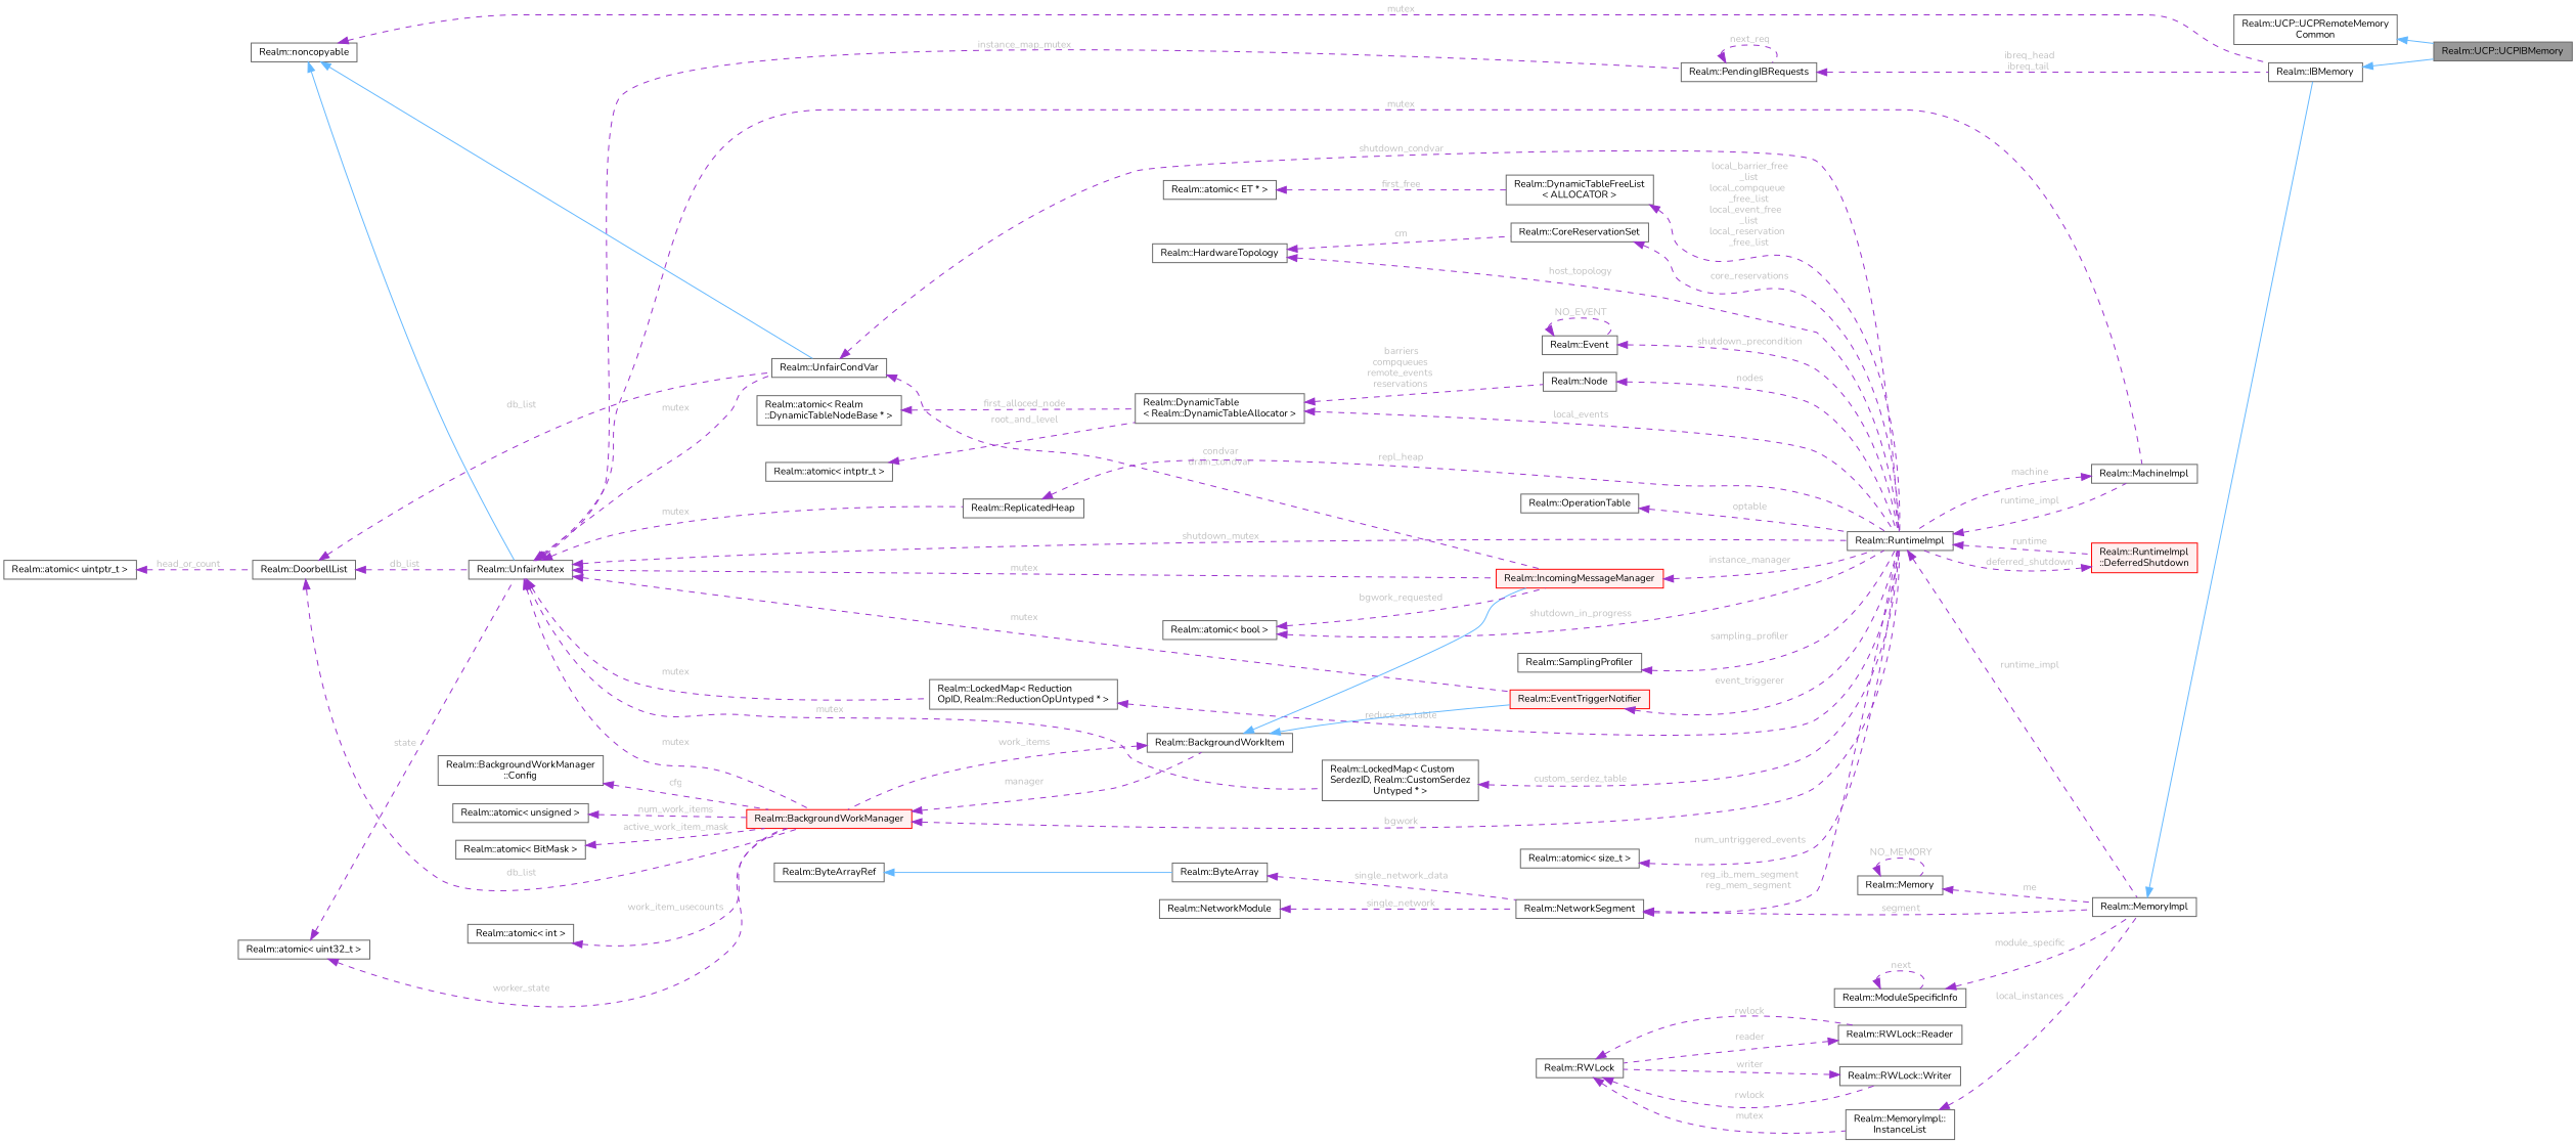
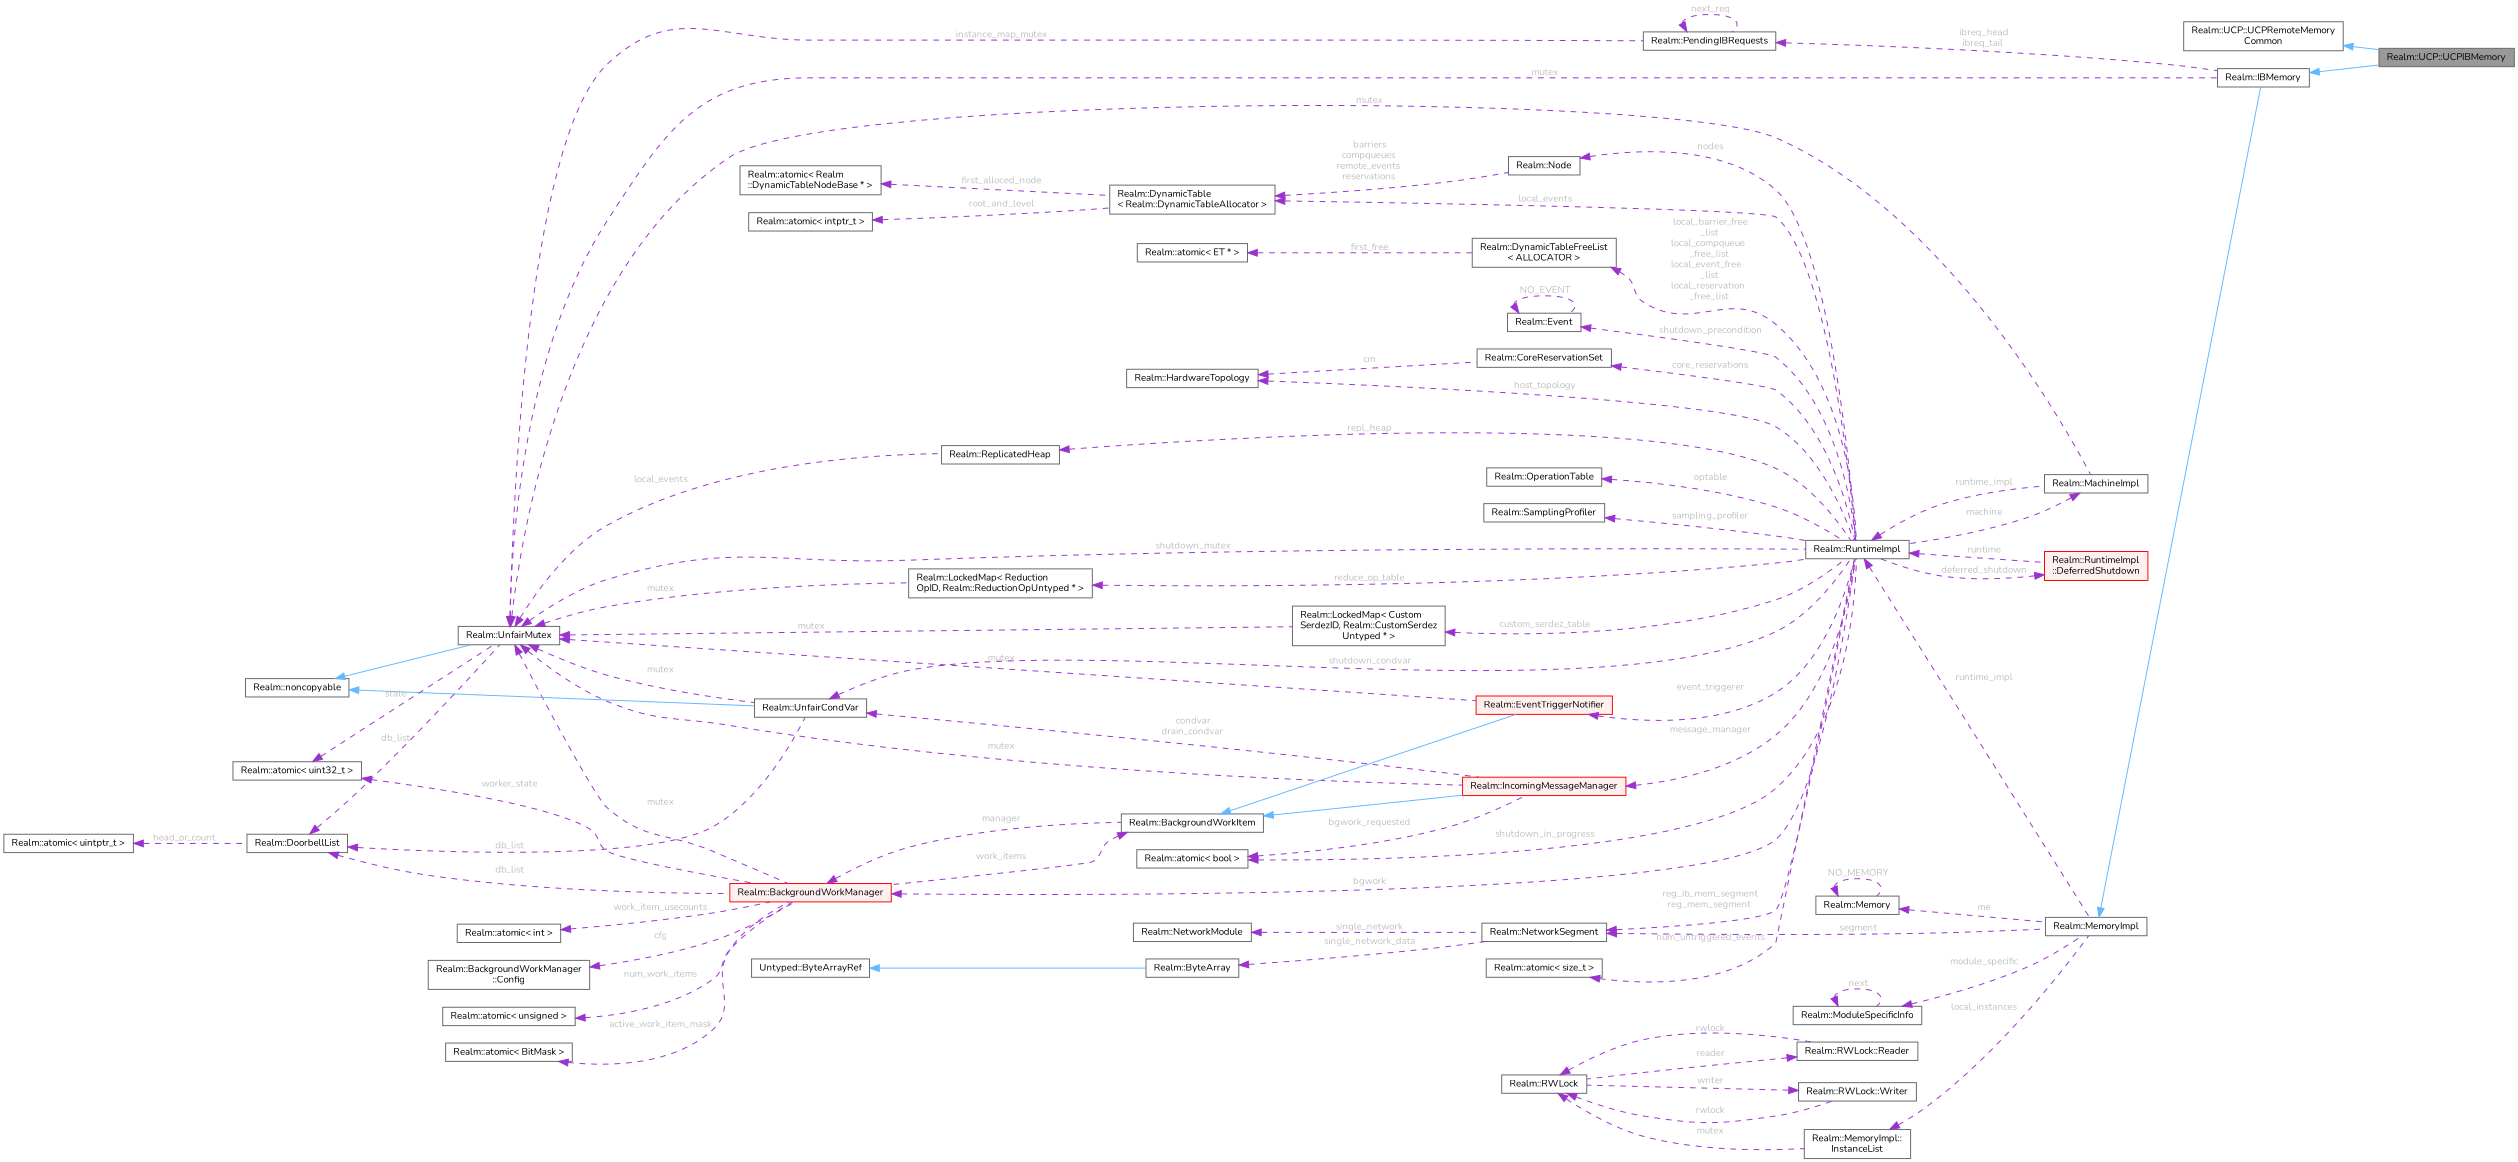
  digraph {
    fontname=Nunito
    rankdir=LR
    node [color=gray40 fillcolor=white fontname=Nunito fontsize=10 shape=box style=filled]
    edge [color=darkorchid3 dir=back fontname=Nunito fontsize=10 labelfontname=Helvetica labelfontsize=10 style=dashed fontcolor=grey]
    n1 [fillcolor=grey60 fontcolor=black height=0.2 label="Realm::UCP::UCPIBMemory" width=0.4]
    n2 [height=0.2 label="Realm::UCP::UCPRemoteMemory\lCommon" width=0.4]
    n3 [height=0.2 label="Realm::IBMemory" width=0.4]
    n4 [height=0.2 label="Realm::MemoryImpl" width=0.4]
    n5 [height=0.2 label="Realm::Memory" width=0.4]
    n6 [height=0.2 label="Realm::NetworkSegment" width=0.4]
    n7 [height=0.2 label="Realm::RuntimeImpl" width=0.4]
    n8 [height=0.2 label="Realm::MachineImpl" width=0.4]
    n9 [color=red fillcolor="#FFF0F0" height=0.2 label="Realm::RuntimeImpl\l::DeferredShutdown" width=0.4]
    n10 [height=0.2 label="Realm::NetworkModule" width=0.4]
    n11 [height=0.2 label="Realm::ByteArray" width=0.4]
-   n12 [height=0.2 label="Realm::ByteArrayRef" width=0.4]
+   n12 [height=0.2 label="Untyped::ByteArrayRef" width=0.4]
    n13 [height=0.2 label="Realm::ModuleSpecificInfo" width=0.4]
    n14 [height=0.2 label="Realm::UnfairMutex" width=0.4]
    n15 [height=0.2 label="Realm::LockedMap\< Reduction\lOpID, Realm::ReductionOpUntyped * \>" width=0.4]
    n16 [height=0.2 label="Realm::LockedMap\< Custom\lSerdezID, Realm::CustomSerdez\lUntyped * \>" width=0.4]
    n17 [height=0.2 label="Realm::UnfairCondVar" width=0.4]
    n18 [color=red fillcolor="#FFF0F0" height=0.2 label="Realm::BackgroundWorkManager" width=0.4]
    n19 [color=red fillcolor="#FFF0F0" height=0.2 label="Realm::IncomingMessageManager" width=0.4]
    n20 [color=red fillcolor="#FFF0F0" height=0.2 label="Realm::EventTriggerNotifier" width=0.4]
    n21 [height=0.2 label="Realm::ReplicatedHeap" width=0.4]
    n22 [height=0.2 label="Realm::PendingIBRequests" width=0.4]
    n23 [height=0.2 label="Realm::BackgroundWorkItem" width=0.4]
    n24 [height=0.2 label="Realm::noncopyable" width=0.4]
    n25 [height=0.2 label="Realm::atomic\< uint32_t \>" width=0.4]
    n26 [height=0.2 label="Realm::DoorbellList" width=0.4]
    n27 [height=0.2 label="Realm::atomic\< uintptr_t \>" width=0.4]
    n28 [height=0.2 label="Realm::MemoryImpl::\lInstanceList" width=0.4]
    n29 [height=0.2 label="Realm::RWLock" width=0.4]
    n30 [height=0.2 label="Realm::RWLock::Writer" width=0.4]
    n31 [height=0.2 label="Realm::RWLock::Reader" width=0.4]
    n32 [height=0.2 label="Realm::atomic\< size_t \>" width=0.4]
    n33 [height=0.2 label="Realm::Node" width=0.4]
    n34 [height=0.2 label="Realm::DynamicTable\l\< Realm::DynamicTableAllocator \>" width=0.4]
    n35 [height=0.2 label="Realm::atomic\< intptr_t \>" width=0.4]
    n36 [height=0.2 label="Realm::atomic\< Realm\l::DynamicTableNodeBase * \>" width=0.4]
    n37 [height=0.2 label="Realm::DynamicTableFreeList\l\< ALLOCATOR \>" width=0.4]
    n38 [height=0.2 label="Realm::atomic\< ET * \>" width=0.4]
    n39 [height=0.2 label="Realm::Event" width=0.4]
    n40 [height=0.2 label="Realm::atomic\< bool \>" width=0.4]
    n41 [height=0.2 label="Realm::HardwareTopology" width=0.4]
    n42 [height=0.2 label="Realm::CoreReservationSet" width=0.4]
    n43 [height=0.2 label="Realm::BackgroundWorkManager\l::Config" width=0.4]
    n44 [height=0.2 label="Realm::atomic\< unsigned \>" width=0.4]
    n45 [height=0.2 label="Realm::atomic\< BitMask \>" width=0.4]
    n46 [height=0.2 label="Realm::atomic\< int \>" width=0.4]
    n47 [height=0.2 label="Realm::OperationTable" width=0.4]
    n48 [height=0.2 label="Realm::SamplingProfiler" width=0.4]
    n2 -> n1 [color=steelblue1 style=solid fontcolor=""]
    n3 -> n1 [color=steelblue1 style=solid fontcolor=""]
    n4 -> n3 [color=steelblue1 style=solid fontcolor=""]
    n5 -> n4 [label=" me"]
    n5 -> n5 [label=" NO_MEMORY"]
    n6 -> n4 [label=" segment"]
    n6 -> n7 [label=" reg_ib_mem_segment\nreg_mem_segment"]
    n7 -> n4 [label=" runtime_impl"]
    n7 -> n8 [label=" runtime_impl"]
    n7 -> n9 [label=" runtime"]
    n8 -> n7 [label=" machine"]
    n9 -> n7 [label=" deferred_shutdown"]
    n10 -> n6 [label=" single_network"]
    n11 -> n6 [label=" single_network_data"]
    n12 -> n11 [color=steelblue1 style=solid fontcolor=""]
    n13 -> n4 [label=" module_specific"]
    n13 -> n13 [label=" next"]
-   n24 -> n3 [label=" mutex"]
+   n14 -> n3 [label=" mutex"]
    n14 -> n7 [label=" shutdown_mutex"]
    n14 -> n8 [label=" mutex"]
    n14 -> n15 [label=" mutex"]
    n14 -> n16 [label=" mutex"]
    n14 -> n17 [label=" mutex"]
    n14 -> n18 [label=" mutex"]
    n14 -> n19 [label=" mutex"]
    n14 -> n20 [label=" mutex"]
-   n14 -> n21 [label=" mutex"]
+   n14 -> n21 [label=" local_events"]
    n14 -> n22 [label=" instance_map_mutex"]
    n15 -> n7 [label=" reduce_op_table"]
    n16 -> n7 [label=" custom_serdez_table"]
    n17 -> n7 [label=" shutdown_condvar"]
    n17 -> n19 [label=" condvar\ndrain_condvar"]
    n18 -> n7 [label=" bgwork"]
    n18 -> n23 [label=" manager"]
-   n19 -> n7 [label=" instance_manager"]
+   n19 -> n7 [label=" message_manager"]
    n20 -> n7 [label=" event_triggerer"]
    n21 -> n7 [label=" repl_heap"]
    n22 -> n3 [label=" ibreq_head\nibreq_tail"]
    n22 -> n22 [label=" next_req"]
    n23 -> n18 [label=" work_items"]
    n23 -> n19 [color=steelblue1 style=solid fontcolor=""]
    n23 -> n20 [color=steelblue1 style=solid fontcolor=""]
    n24 -> n14 [color=steelblue1 style=solid fontcolor=""]
    n24 -> n17 [color=steelblue1 style=solid fontcolor=""]
    n25 -> n14 [label=" state"]
    n25 -> n18 [label=" worker_state"]
    n26 -> n14 [label=" db_list"]
    n26 -> n17 [label=" db_list"]
    n26 -> n18 [label=" db_list"]
    n27 -> n26 [label=" head_or_count"]
    n28 -> n4 [label=" local_instances"]
    n29 -> n28 [label=" mutex"]
    n29 -> n30 [label=" rwlock"]
    n29 -> n31 [label=" rwlock"]
    n30 -> n29 [label=" writer"]
    n31 -> n29 [label=" reader"]
    n32 -> n7 [label=" num_untriggered_events"]
    n33 -> n7 [label=" nodes"]
    n34 -> n7 [label=" local_events"]
    n34 -> n33 [label=" barriers\ncompqueues\nremote_events\nreservations"]
    n35 -> n34 [label=" root_and_level"]
    n36 -> n34 [label=" first_alloced_node"]
    n37 -> n7 [label=" local_barrier_free\l_list\nlocal_compqueue\l_free_list\nlocal_event_free\l_list\nlocal_reservation\l_free_list"]
    n38 -> n37 [label=" first_free"]
    n39 -> n7 [label=" shutdown_precondition"]
    n39 -> n39 [label=" NO_EVENT"]
    n40 -> n7 [label=" shutdown_in_progress"]
    n40 -> n19 [label=" bgwork_requested"]
    n41 -> n7 [label=" host_topology"]
    n41 -> n42 [label=" cm"]
    n42 -> n7 [label=" core_reservations"]
    n43 -> n18 [label=" cfg"]
    n44 -> n18 [label=" num_work_items"]
    n45 -> n18 [label=" active_work_item_mask"]
    n46 -> n18 [label=" work_item_usecounts"]
    n47 -> n7 [label=" optable"]
    n48 -> n7 [label=" sampling_profiler"]
  }
